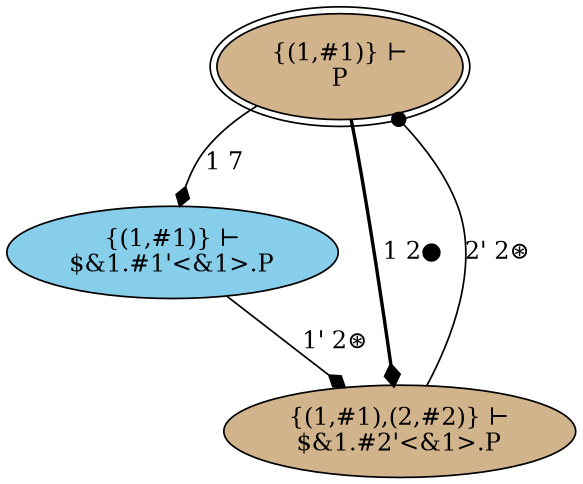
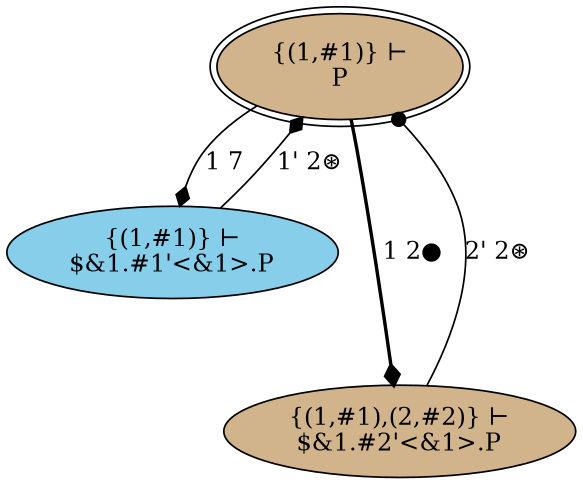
  digraph {
    node [fillcolor=tan style=filled]
    edge [arrowhead=diamond style=solid]
    n1 [label="{(1,#1)} ⊢\nP" peripheries=2]
    n2 [fillcolor=skyblue label="{(1,#1)} ⊢\n$&1.#1'<&1>.P"]
    n3 [label="{(1,#1),(2,#2)} ⊢\n$&1.#2'<&1>.P"]
    n1 -> n2 [label="1 7 "]
    n1 -> n3 [label="1 2● " style=bold]
-   n2 -> n3 [label="1' 2⊛ "]
+   n2 -> n1 [label="1' 2⊛ "]
    n3 -> n1 [arrowhead=dot label="2' 2⊛ "]
  }
